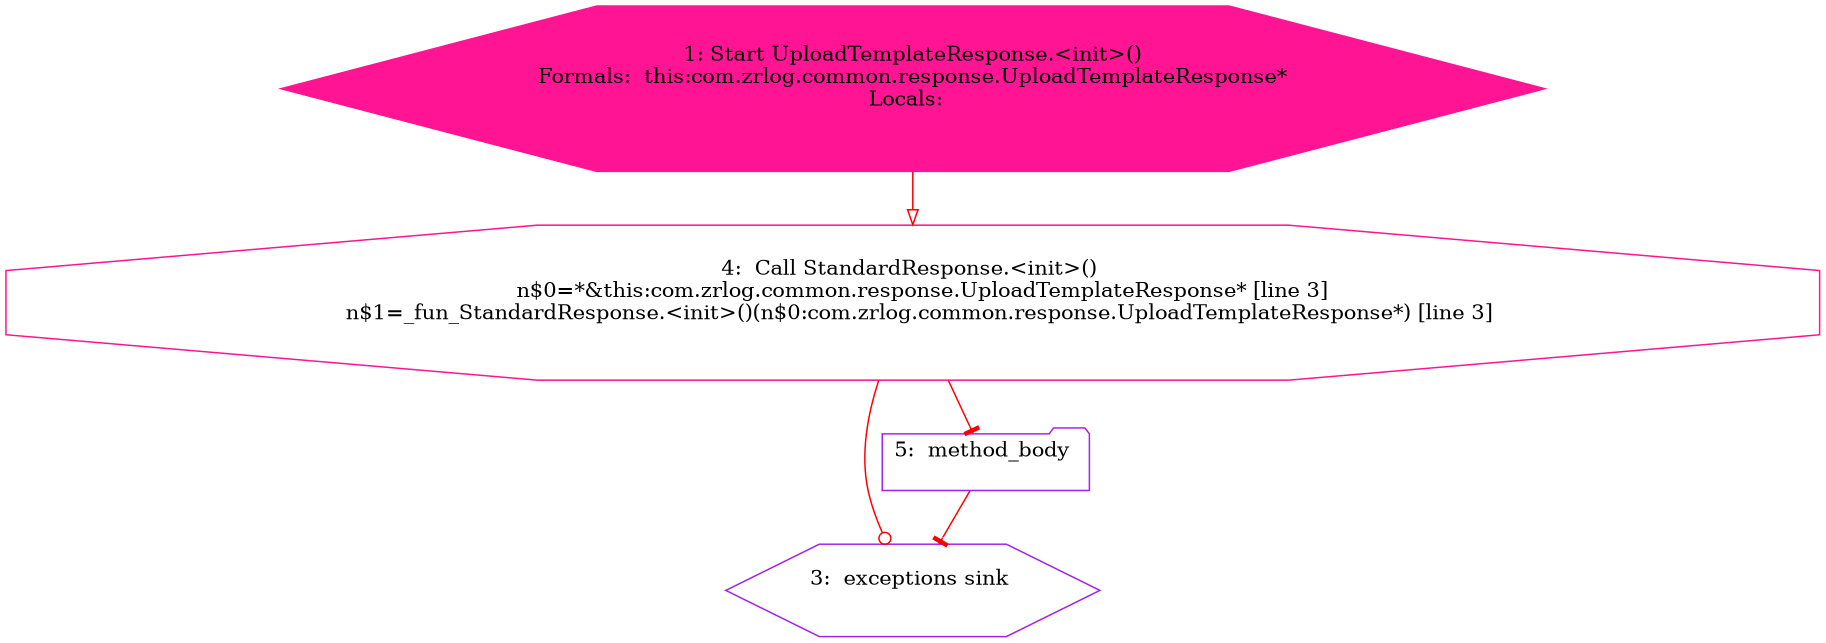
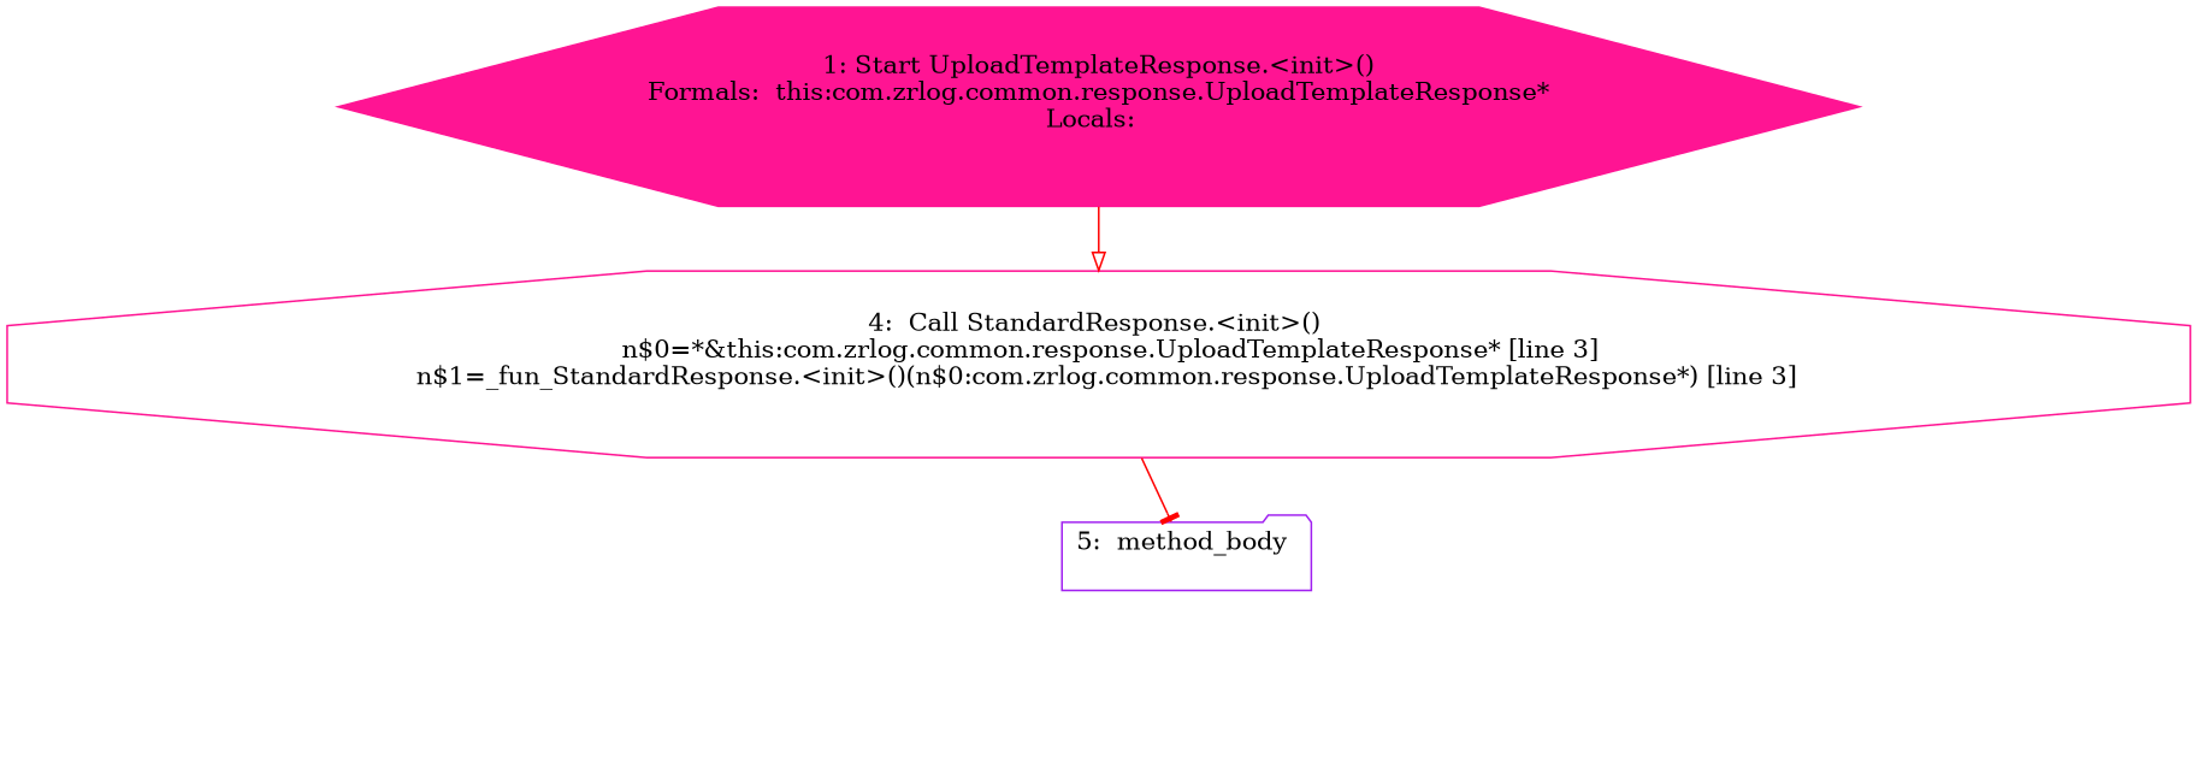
  digraph {
    node [color=deeppink shape=hexagon]
    edge [arrowhead=tee color=red]
    n1 [label="1: Start UploadTemplateResponse.<init>()\nFormals:  this:com.zrlog.common.response.UploadTemplateResponse*\nLocals:  \n  " style=filled]
    n2 [label="4:  Call StandardResponse.<init>() \n   n$0=*&this:com.zrlog.common.response.UploadTemplateResponse* [line 3]\n  n$1=_fun_StandardResponse.<init>()(n$0:com.zrlog.common.response.UploadTemplateResponse*) [line 3]\n " shape=octagon]
-   n3 [color=purple label="3:  exceptions sink \n  "]
    n4 [color=purple label="5:  method_body \n  " shape=folder]
    n1 -> n2 [arrowhead=onormal]
-   n2 -> n3 [arrowhead=odot]
    n2 -> n4
-   n4 -> n3
  }
